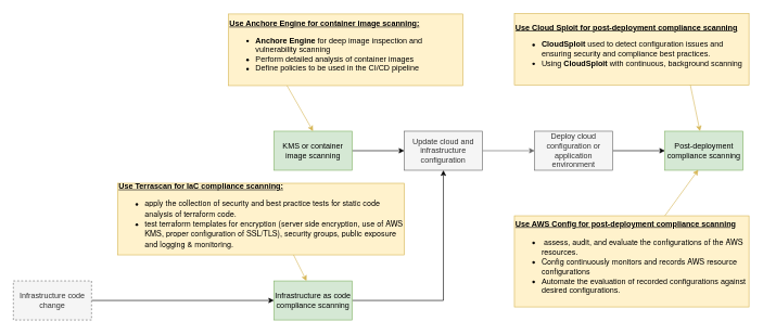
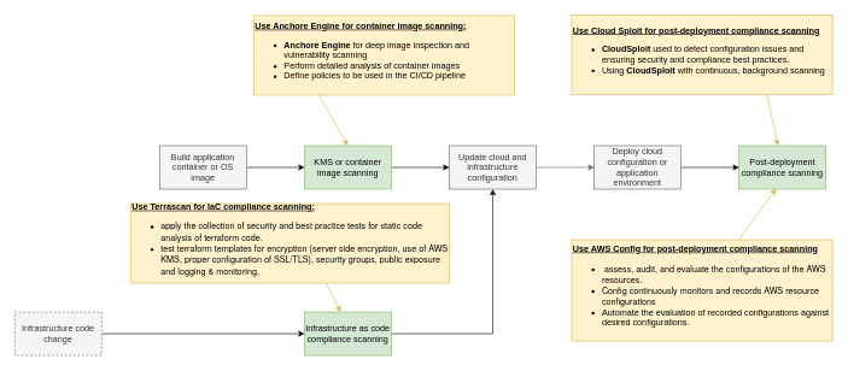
  <mxCell id="0" />
  <mxCell id="1" parent="0" />
+ <mxCell id="2" style="edgeStyle=orthogonalEdgeStyle;rounded=0;orthogonalLoop=1;jettySize=auto;html=1;entryX=0;entryY=0.5;entryDx=0;entryDy=0;" parent="1" source="3" target="13" edge="1"><mxGeometry relative="1" as="geometry" /></mxCell>
+ <mxCell id="3" value="Build application container or OS image" style="rounded=0;whiteSpace=wrap;html=1;fillColor=#f5f5f5;strokeColor=#666666;fontColor=#333333;" parent="1" vertex="1"><mxGeometry x="220" y="201" width="120" height="60" as="geometry" /></mxCell>
  <mxCell id="4" style="edgeStyle=orthogonalEdgeStyle;rounded=0;orthogonalLoop=1;jettySize=auto;html=1;entryX=0;entryY=0.5;entryDx=0;entryDy=0;fillColor=#f5f5f5;strokeColor=#666666;" parent="1" source="5" target="7" edge="1"><mxGeometry relative="1" as="geometry" /></mxCell>
  <mxCell id="5" value="Update cloud and infrastructure configuration" style="rounded=0;whiteSpace=wrap;html=1;fillColor=#f5f5f5;strokeColor=#666666;fontColor=#333333;" parent="1" vertex="1"><mxGeometry x="620" y="201" width="120" height="60" as="geometry" /></mxCell>
  <mxCell id="6" style="edgeStyle=orthogonalEdgeStyle;rounded=0;orthogonalLoop=1;jettySize=auto;html=1;entryX=0;entryY=0.5;entryDx=0;entryDy=0;" parent="1" source="7" target="14" edge="1"><mxGeometry relative="1" as="geometry" /></mxCell>
  <mxCell id="7" value="Deploy cloud configuration or application environment" style="rounded=0;whiteSpace=wrap;html=1;fillColor=#f5f5f5;strokeColor=#666666;fontColor=#333333;" parent="1" vertex="1"><mxGeometry x="820" y="201" width="120" height="60" as="geometry" /></mxCell>
  <mxCell id="8" style="edgeStyle=orthogonalEdgeStyle;rounded=0;orthogonalLoop=1;jettySize=auto;html=1;entryX=0;entryY=0.5;entryDx=0;entryDy=0;" parent="1" source="9" target="11" edge="1"><mxGeometry relative="1" as="geometry" /></mxCell>
  <mxCell id="9" value="Infrastructure code change" style="rounded=0;whiteSpace=wrap;html=1;fillColor=#f5f5f5;strokeColor=#666666;fontColor=#333333;dashed=1;" parent="1" vertex="1"><mxGeometry x="20" y="431" width="120" height="60" as="geometry" /></mxCell>
  <mxCell id="10" style="edgeStyle=orthogonalEdgeStyle;rounded=0;orthogonalLoop=1;jettySize=auto;html=1;" parent="1" source="11" target="5" edge="1"><mxGeometry relative="1" as="geometry"><mxPoint x="670" y="351" as="targetPoint" /></mxGeometry></mxCell>
  <mxCell id="11" value="Infrastructure as code compliance scanning" style="rounded=0;whiteSpace=wrap;html=1;fillColor=#d5e8d4;strokeColor=#82b366;" parent="1" vertex="1"><mxGeometry x="420" y="431" width="120" height="60" as="geometry" /></mxCell>
  <mxCell id="12" style="edgeStyle=orthogonalEdgeStyle;rounded=0;orthogonalLoop=1;jettySize=auto;html=1;entryX=0;entryY=0.5;entryDx=0;entryDy=0;" parent="1" source="13" target="5" edge="1"><mxGeometry relative="1" as="geometry" /></mxCell>
  <mxCell id="13" value="KMS or container image scanning" style="rounded=0;whiteSpace=wrap;html=1;fillColor=#d5e8d4;strokeColor=#82b366;" parent="1" vertex="1"><mxGeometry x="420" y="201" width="120" height="60" as="geometry" /></mxCell>
  <mxCell id="14" value="Post-deployment compliance scanning" style="rounded=0;whiteSpace=wrap;html=1;fillColor=#d5e8d4;strokeColor=#82b366;" parent="1" vertex="1"><mxGeometry x="1020" y="201" width="120" height="60" as="geometry" /></mxCell>
  <mxCell id="15" value="&lt;div&gt;&lt;b&gt;&lt;u&gt;Use Cloud Sploit for post-deployment compliance scanning&lt;/u&gt;&lt;/b&gt;&lt;/div&gt;&lt;ul&gt;&lt;li&gt;&lt;b&gt;CloudSploit &lt;/b&gt;used to detect configuration issues and ensuring security and compliance best practices.&lt;/li&gt;&lt;li&gt;Using &lt;b&gt;CloudSploit &lt;/b&gt;with continuous, background scanning&lt;/li&gt;&lt;/ul&gt;" style="text;html=1;strokeColor=#d6b656;fillColor=#fff2cc;align=left;verticalAlign=middle;whiteSpace=wrap;rounded=0;" vertex="1" parent="1"><mxGeometry x="789" y="20" width="360" height="110" as="geometry" /></mxCell>
  <mxCell id="16" value="" style="endArrow=classic;html=1;exitX=0.75;exitY=1;exitDx=0;exitDy=0;fillColor=#fff2cc;strokeColor=#d6b656;strokeWidth=1;" edge="1" parent="1" source="15" target="14"><mxGeometry width="50" height="50" relative="1" as="geometry"><mxPoint x="840" y="301" as="sourcePoint" /><mxPoint x="890" y="251" as="targetPoint" /></mxGeometry></mxCell>
  <mxCell id="17" value="&lt;div&gt;&lt;b&gt;&lt;u&gt;Use Anchore Engine for container image scanning:&lt;/u&gt;&lt;/b&gt;&lt;/div&gt;&lt;ul&gt;&lt;li&gt;&lt;b&gt;Anchore Engine &lt;/b&gt;for deep image inspection and vulnerability scanning&lt;br&gt;&lt;/li&gt;&lt;li&gt;Perform detailed analysis of container images&lt;/li&gt;&lt;li&gt;Define policies to be used in the CI/CD pipeline&lt;/li&gt;&lt;/ul&gt;" style="text;html=1;strokeColor=#d6b656;fillColor=#fff2cc;align=left;verticalAlign=middle;whiteSpace=wrap;rounded=0;" vertex="1" parent="1"><mxGeometry x="350" y="21" width="360" height="110" as="geometry" /></mxCell>
  <mxCell id="18" value="" style="endArrow=classic;html=1;exitX=0.25;exitY=1;exitDx=0;exitDy=0;fillColor=#fff2cc;strokeColor=#d6b656;strokeWidth=1;entryX=0.5;entryY=0;entryDx=0;entryDy=0;" edge="1" parent="1" source="17" target="13"><mxGeometry width="50" height="50" relative="1" as="geometry"><mxPoint x="490" y="131" as="sourcePoint" /><mxPoint x="504.762" y="202" as="targetPoint" /></mxGeometry></mxCell>
  <mxCell id="19" value="&lt;div&gt;&lt;b&gt;&lt;u&gt;Use AWS Config for post-deployment compliance scanning&lt;/u&gt;&lt;/b&gt;&lt;/div&gt;&lt;ul&gt;&lt;li&gt;&lt;span style=&quot;font-family: &amp;#34;amazonemberlight&amp;#34; , &amp;#34;helvetica neue light&amp;#34; , &amp;#34;helvetica neue&amp;#34; , &amp;#34;helvetica&amp;#34; , &amp;#34;arial&amp;#34; , sans-serif&quot;&gt;&amp;nbsp;assess, audit, and evaluate the configurations of the AWS resources.&amp;nbsp;&lt;/span&gt;&lt;/li&gt;&lt;li&gt;&lt;span style=&quot;font-family: &amp;#34;amazonemberlight&amp;#34; , &amp;#34;helvetica neue light&amp;#34; , &amp;#34;helvetica neue&amp;#34; , &amp;#34;helvetica&amp;#34; , &amp;#34;arial&amp;#34; , sans-serif&quot;&gt;Config continuously monitors and records AWS resource configurations&amp;nbsp;&lt;/span&gt;&lt;/li&gt;&lt;li&gt;Automate the evaluation of recorded configurations against desired configurations.&lt;/li&gt;&lt;/ul&gt;" style="text;html=1;strokeColor=#d6b656;fillColor=#fff2cc;align=left;verticalAlign=middle;whiteSpace=wrap;rounded=0;" vertex="1" parent="1"><mxGeometry x="789" y="331" width="360" height="140" as="geometry" /></mxCell>
  <mxCell id="20" value="" style="endArrow=classic;html=1;fillColor=#fff2cc;strokeColor=#d6b656;strokeWidth=1;entryX=0.427;entryY=0.987;entryDx=0;entryDy=0;entryPerimeter=0;" edge="1" parent="1" source="19" target="14"><mxGeometry width="50" height="50" relative="1" as="geometry"><mxPoint x="1069" y="140" as="sourcePoint" /><mxPoint x="1083.762" y="211" as="targetPoint" /></mxGeometry></mxCell>
  <mxCell id="21" value="&lt;div&gt;&lt;b&gt;&lt;u&gt;Use Terrascan for IaC compliance scanning:&lt;/u&gt;&lt;/b&gt;&lt;/div&gt;&lt;ul&gt;&lt;li&gt;&lt;font face=&quot;amazonemberlight, helvetica neue light, helvetica neue, helvetica, arial, sans-serif&quot;&gt;apply the collection of security and best practice tests for static code analysis of terraform code.&lt;/font&gt;&lt;/li&gt;&lt;li&gt;&lt;span&gt;&lt;font face=&quot;amazonemberlight, helvetica neue light, helvetica neue, helvetica, arial, sans-serif&quot;&gt;test terraform templates for encryption (server side encryption, use of AWS KMS, proper configuration of SSL/TLS), security groups, public exposure and logging &amp;amp; monitoring&lt;/font&gt;.&lt;/span&gt;&lt;br&gt;&lt;/li&gt;&lt;/ul&gt;" style="text;html=1;strokeColor=#d6b656;fillColor=#fff2cc;align=left;verticalAlign=middle;whiteSpace=wrap;rounded=0;" vertex="1" parent="1"><mxGeometry x="180" y="281" width="440" height="110" as="geometry" /></mxCell>
  <mxCell id="22" value="" style="endArrow=classic;html=1;exitX=0.25;exitY=1;exitDx=0;exitDy=0;fillColor=#fff2cc;strokeColor=#d6b656;strokeWidth=1;" edge="1" parent="1"><mxGeometry width="50" height="50" relative="1" as="geometry"><mxPoint x="450" y="391" as="sourcePoint" /><mxPoint x="470" y="431" as="targetPoint" /></mxGeometry></mxCell>
